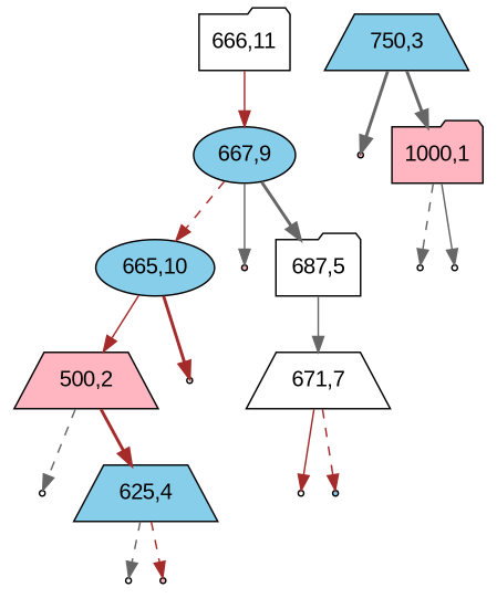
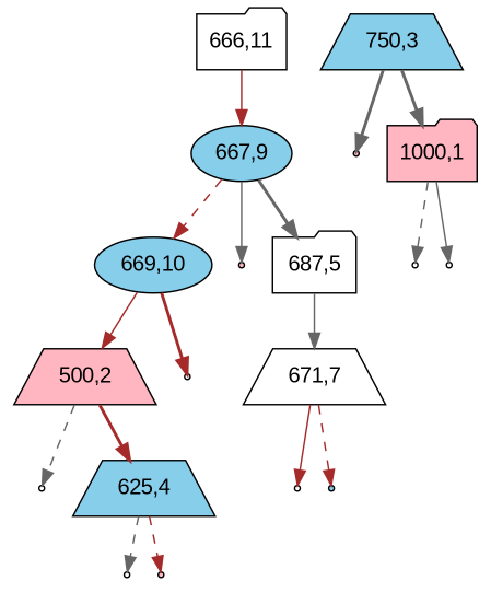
  digraph {
    node [fillcolor=white fontname=Arial shape=point style=filled]
    edge [color=gray40 style=solid]
    "666,11" [shape=folder]
    "667,9" [fillcolor=skyblue shape=ellipse]
-   "665,10" [fillcolor=skyblue shape=ellipse]
+   "665,10" [fillcolor=skyblue shape=ellipse label="669,10"]
    "500,2" [fillcolor=lightpink shape=trapezium]
    null31
    null32 [fillcolor=lightpink]
    "687,5" [shape=folder]
    null28
    "625,4" [fillcolor=skyblue shape=trapezium]
    null29
    null30 [fillcolor=lightpink]
    "671,7" [shape=trapezium]
    null33
    null34 [fillcolor=skyblue]
    "750,3" [fillcolor=skyblue shape=trapezium]
    null35 [fillcolor=lightpink]
    "1000,1" [fillcolor=lightpink shape=folder]
    null36
    null37
    "666,11" -> "667,9" [color=brown]
    "667,9" -> "665,10" [color=brown style=dashed]
    "667,9" -> null32
    "667,9" -> "687,5" [style=bold]
    "665,10" -> "500,2" [color=brown]
    "665,10" -> null31 [color=brown style=bold]
    "500,2" -> null28 [style=dashed]
    "500,2" -> "625,4" [color=brown style=bold]
    "687,5" -> "671,7"
    "625,4" -> null29 [style=dashed]
    "625,4" -> null30 [color=brown style=dashed]
    "671,7" -> null33 [color=brown]
    "671,7" -> null34 [color=brown style=dashed]
    "750,3" -> null35 [style=bold]
    "750,3" -> "1000,1" [style=bold]
    "1000,1" -> null36 [style=dashed]
    "1000,1" -> null37
  }
